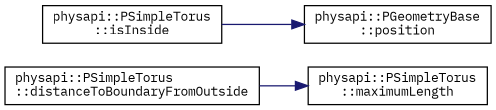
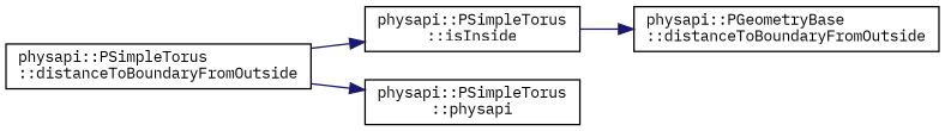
  digraph {
    fontname="IBM Plex Mono"
    rankdir=LR
    node [color=black fillcolor=white fontname="IBM Plex Mono" fontsize=10 shape=record style=filled]
    edge [color=midnightblue fontname="IBM Plex Mono" fontsize=10 labelfontname=Helvetica labelfontsize=10 style=solid]
    n1 [height=0.2 label="physapi::PSimpleTorus\l::distanceToBoundaryFromOutside" width=0.4]
    n2 [height=0.2 label="physapi::PSimpleTorus\l::isInside" width=0.4]
-   n3 [height=0.2 label="physapi::PSimpleTorus\l::maximumLength" width=0.4]
-   n4 [height=0.2 label="physapi::PGeometryBase\l::position" width=0.4]
+   n3 [height=0.2 label="physapi::PSimpleTorus\l::physapi" width=0.4]
+   n4 [height=0.2 label="physapi::PGeometryBase\l::distanceToBoundaryFromOutside" width=0.4]
+   n1 -> n2
    n1 -> n3
    n2 -> n4
  }
